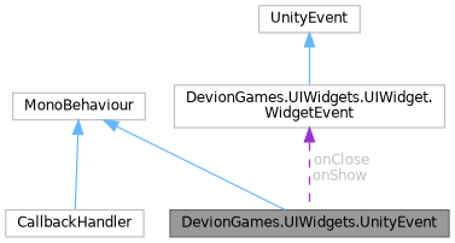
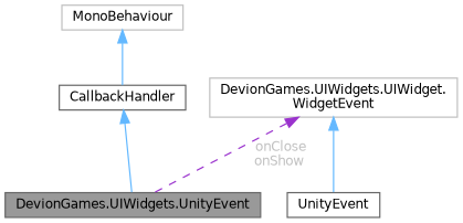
  digraph {
    node [color=grey75 fillcolor=white fontname=Helvetica fontsize=10 shape=box style=filled]
    edge [color=steelblue1 dir=back fontname=Helvetica fontsize=10 labelfontname=Helvetica labelfontsize=10 style=solid]
    n1 [color=gray40 fillcolor=grey60 fontcolor=black height=0.2 label="DevionGames.UIWidgets.UnityEvent" width=0.4]
-   n2 [height=0.2 label=CallbackHandler width=0.4]
+   n2 [color=gray40 height=0.2 label=CallbackHandler width=0.4]
    n3 [height=0.2 label=MonoBehaviour width=0.4]
    n4 [height=0.2 label="DevionGames.UIWidgets.UIWidget.\lWidgetEvent" width=0.4]
-   n5 [height=0.2 label=UnityEvent width=0.4]
-   n3 -> n1
+   n5 [color=gray40 height=0.2 label=UnityEvent width=0.4]
+   n2 -> n1
    n3 -> n2
    n4 -> n1 [color=darkorchid3 fontcolor=grey label=" onClose\nonShow" style=dashed]
-   n5 -> n4
+   n4 -> n5
  }
